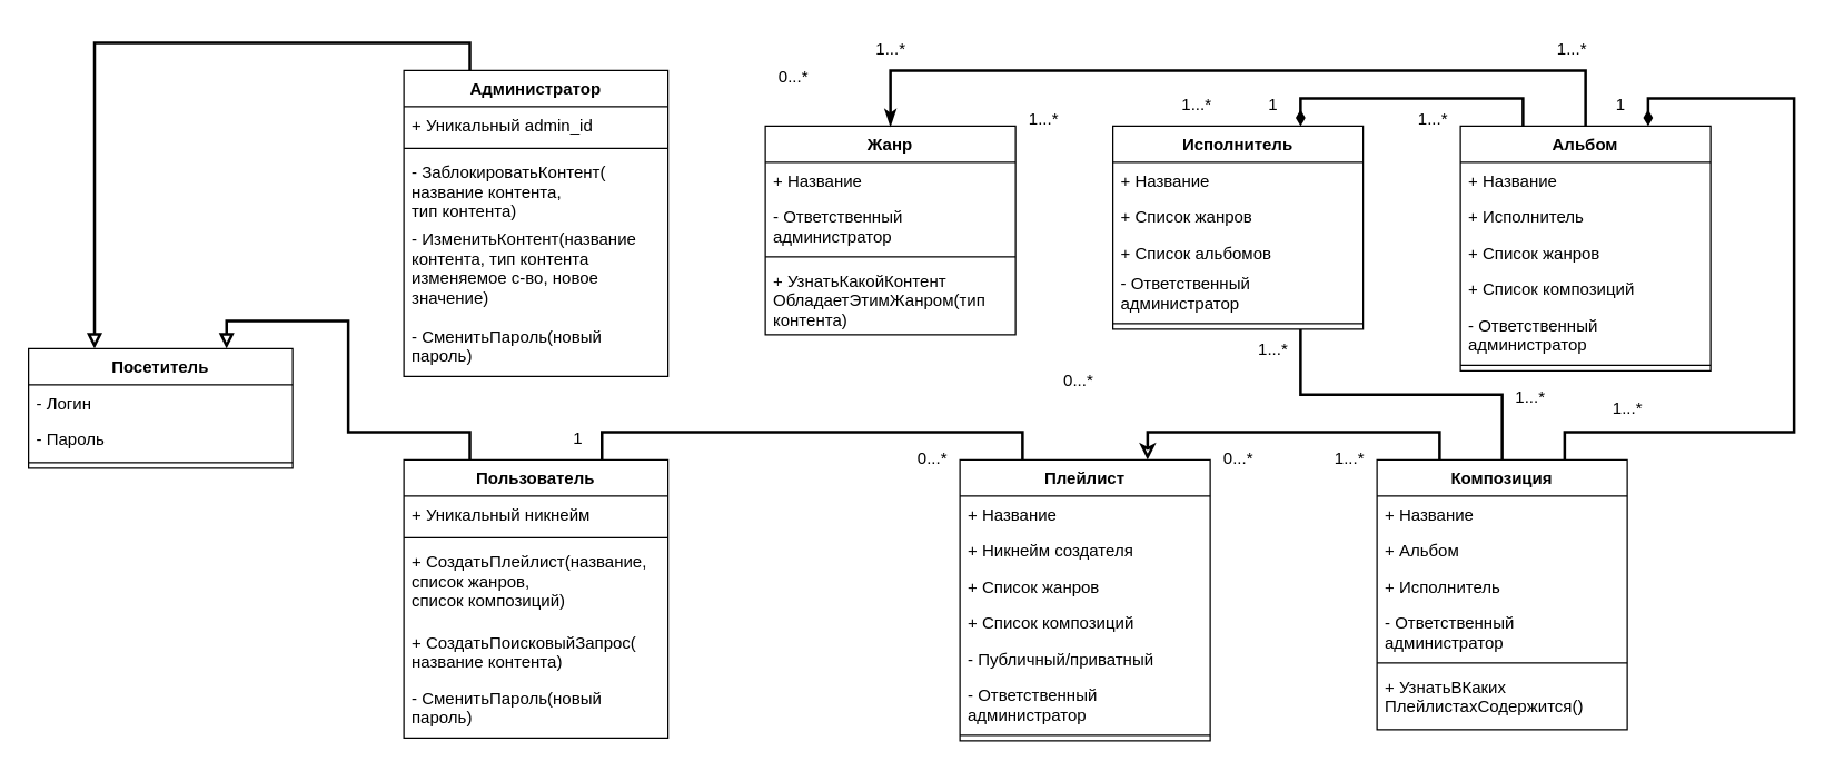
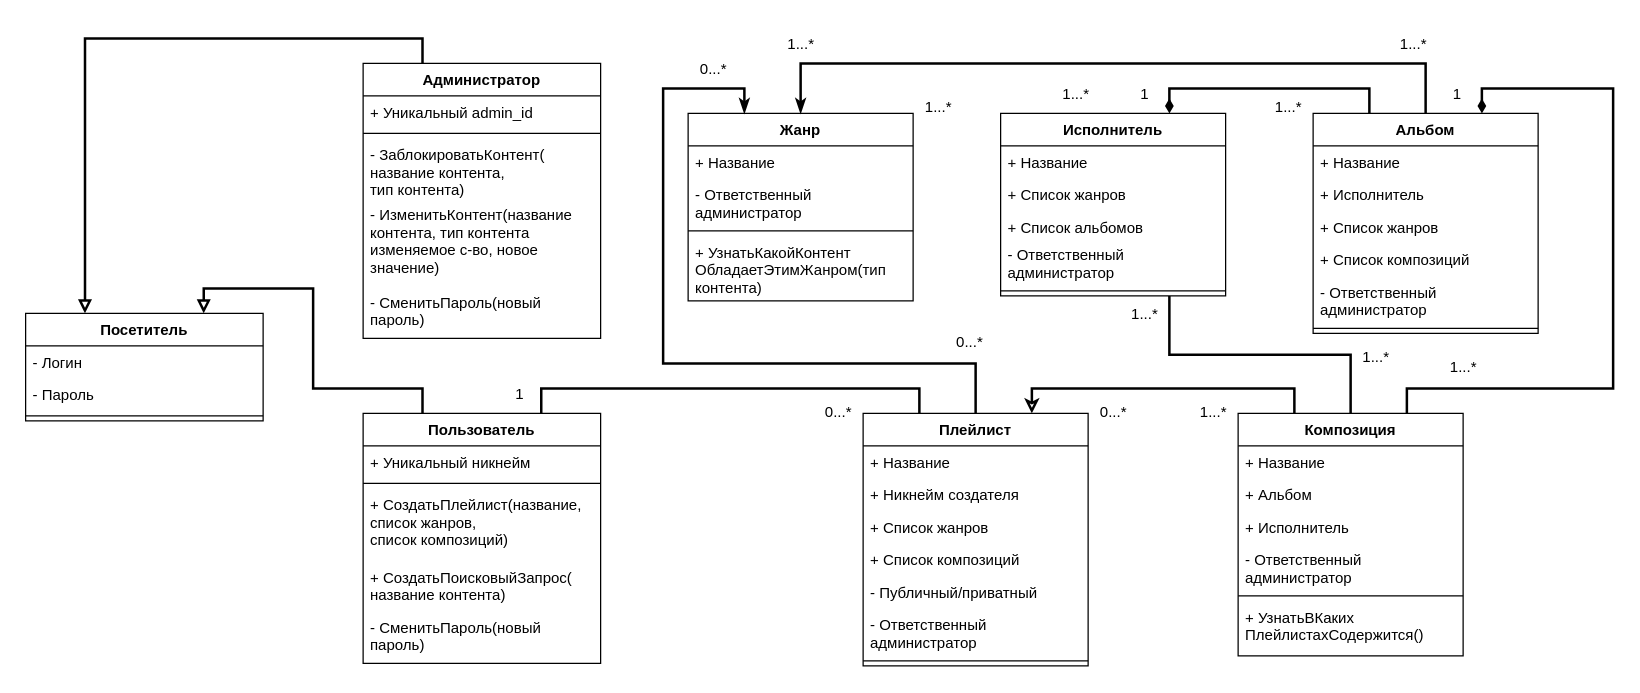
  <mxCell id="0" />
  <mxCell id="1" parent="0" />
  <mxCell id="2" style="edgeStyle=orthogonalEdgeStyle;rounded=0;html=1;exitX=0.75;exitY=0;exitDx=0;exitDy=0;entryX=0.25;entryY=0;entryDx=0;entryDy=0;strokeColor=default;strokeWidth=2;startArrow=none;startFill=0;endArrow=none;endFill=0;" edge="1" parent="1" source="4" target="48"><mxGeometry relative="1" as="geometry"><Array as="points"><mxPoint x="432" y="310" /><mxPoint x="735" y="310" /></Array></mxGeometry></mxCell>
  <mxCell id="3" style="edgeStyle=orthogonalEdgeStyle;rounded=0;html=1;exitX=0.25;exitY=0;exitDx=0;exitDy=0;strokeColor=default;strokeWidth=2;startArrow=none;startFill=0;endArrow=block;endFill=0;entryX=0.75;entryY=0;entryDx=0;entryDy=0;" edge="1" parent="1" source="4" target="56"><mxGeometry relative="1" as="geometry"><mxPoint x="250" y="270" as="targetPoint" /><Array as="points"><mxPoint x="337" y="310" /><mxPoint x="250" y="310" /><mxPoint x="250" y="230" /><mxPoint x="162" y="230" /></Array></mxGeometry></mxCell>
  <mxCell id="4" value="Пользователь" style="swimlane;fontStyle=1;align=center;verticalAlign=top;childLayout=stackLayout;horizontal=1;startSize=26;horizontalStack=0;resizeParent=1;resizeParentMax=0;resizeLast=0;collapsible=1;marginBottom=0;" parent="1" vertex="1"><mxGeometry x="290" y="330" width="190" height="200" as="geometry" /></mxCell>
  <mxCell id="5" value="+ Уникальный никнейм" style="text;strokeColor=none;fillColor=none;align=left;verticalAlign=top;spacingLeft=4;spacingRight=4;overflow=hidden;rotatable=0;points=[[0,0.5],[1,0.5]];portConstraint=eastwest;" parent="4" vertex="1"><mxGeometry y="26" width="190" height="26" as="geometry" /></mxCell>
  <mxCell id="6" value="" style="line;strokeWidth=1;fillColor=none;align=left;verticalAlign=middle;spacingTop=-1;spacingLeft=3;spacingRight=3;rotatable=0;labelPosition=right;points=[];portConstraint=eastwest;strokeColor=inherit;" parent="4" vertex="1"><mxGeometry y="52" width="190" height="8" as="geometry" /></mxCell>
  <mxCell id="7" value="+ СоздатьПлейлист(название, &#10;список жанров, &#10;список композиций)" style="text;strokeColor=none;fillColor=none;align=left;verticalAlign=top;spacingLeft=4;spacingRight=4;overflow=hidden;rotatable=0;points=[[0,0.5],[1,0.5]];portConstraint=eastwest;" parent="4" vertex="1"><mxGeometry y="60" width="190" height="58" as="geometry" /></mxCell>
  <mxCell id="8" value="+ СоздатьПоисковыйЗапрос(&#10;название контента)" style="text;strokeColor=none;fillColor=none;align=left;verticalAlign=top;spacingLeft=4;spacingRight=4;overflow=hidden;rotatable=0;points=[[0,0.5],[1,0.5]];portConstraint=eastwest;" parent="4" vertex="1"><mxGeometry y="118" width="190" height="40" as="geometry" /></mxCell>
  <mxCell id="9" value="- СменитьПароль(новый &#10;пароль)" style="text;strokeColor=none;fillColor=none;align=left;verticalAlign=top;spacingLeft=4;spacingRight=4;overflow=hidden;rotatable=0;points=[[0,0.5],[1,0.5]];portConstraint=eastwest;" parent="4" vertex="1"><mxGeometry y="158" width="190" height="42" as="geometry" /></mxCell>
  <mxCell id="10" style="edgeStyle=orthogonalEdgeStyle;rounded=0;html=1;exitX=0.25;exitY=0;exitDx=0;exitDy=0;entryX=0.25;entryY=0;entryDx=0;entryDy=0;strokeColor=default;strokeWidth=2;startArrow=none;startFill=0;endArrow=block;endFill=0;" edge="1" parent="1" source="11" target="56"><mxGeometry relative="1" as="geometry"><Array as="points"><mxPoint x="338" y="30" /><mxPoint x="68" y="30" /></Array></mxGeometry></mxCell>
  <mxCell id="11" value="Администратор" style="swimlane;fontStyle=1;align=center;verticalAlign=top;childLayout=stackLayout;horizontal=1;startSize=26;horizontalStack=0;resizeParent=1;resizeParentMax=0;resizeLast=0;collapsible=1;marginBottom=0;" parent="1" vertex="1"><mxGeometry x="290" y="50" width="190" height="220" as="geometry" /></mxCell>
  <mxCell id="12" value="+ Уникальный admin_id" style="text;strokeColor=none;fillColor=none;align=left;verticalAlign=top;spacingLeft=4;spacingRight=4;overflow=hidden;rotatable=0;points=[[0,0.5],[1,0.5]];portConstraint=eastwest;" parent="11" vertex="1"><mxGeometry y="26" width="190" height="26" as="geometry" /></mxCell>
  <mxCell id="13" value="" style="line;strokeWidth=1;fillColor=none;align=left;verticalAlign=middle;spacingTop=-1;spacingLeft=3;spacingRight=3;rotatable=0;labelPosition=right;points=[];portConstraint=eastwest;strokeColor=inherit;" parent="11" vertex="1"><mxGeometry y="52" width="190" height="8" as="geometry" /></mxCell>
  <mxCell id="14" value="- ЗаблокироватьКонтент(&#10;название контента, &#10;тип контента)" style="text;strokeColor=none;fillColor=none;align=left;verticalAlign=top;spacingLeft=4;spacingRight=4;overflow=hidden;rotatable=0;points=[[0,0.5],[1,0.5]];portConstraint=eastwest;" parent="11" vertex="1"><mxGeometry y="60" width="190" height="48" as="geometry" /></mxCell>
  <mxCell id="15" value="- ИзменитьКонтент(название &#10;контента, тип контента&#10;изменяемое с-во, новое &#10;значение)" style="text;strokeColor=none;fillColor=none;align=left;verticalAlign=top;spacingLeft=4;spacingRight=4;overflow=hidden;rotatable=0;points=[[0,0.5],[1,0.5]];portConstraint=eastwest;" parent="11" vertex="1"><mxGeometry y="108" width="190" height="70" as="geometry" /></mxCell>
  <mxCell id="16" value="- СменитьПароль(новый &#10;пароль)" style="text;strokeColor=none;fillColor=none;align=left;verticalAlign=top;spacingLeft=4;spacingRight=4;overflow=hidden;rotatable=0;points=[[0,0.5],[1,0.5]];portConstraint=eastwest;" parent="11" vertex="1"><mxGeometry y="178" width="190" height="42" as="geometry" /></mxCell>
  <mxCell id="17" value="Жанр" style="swimlane;fontStyle=1;align=center;verticalAlign=top;childLayout=stackLayout;horizontal=1;startSize=26;horizontalStack=0;resizeParent=1;resizeParentMax=0;resizeLast=0;collapsible=1;marginBottom=0;" parent="1" vertex="1"><mxGeometry x="550" y="90" width="180" height="150" as="geometry" /></mxCell>
  <mxCell id="18" value="+ Название" style="text;strokeColor=none;fillColor=none;align=left;verticalAlign=top;spacingLeft=4;spacingRight=4;overflow=hidden;rotatable=0;points=[[0,0.5],[1,0.5]];portConstraint=eastwest;" parent="17" vertex="1"><mxGeometry y="26" width="180" height="26" as="geometry" /></mxCell>
  <mxCell id="19" value="- Ответственный &#10;администратор" style="text;strokeColor=none;fillColor=none;align=left;verticalAlign=top;spacingLeft=4;spacingRight=4;overflow=hidden;rotatable=0;points=[[0,0.5],[1,0.5]];portConstraint=eastwest;" parent="17" vertex="1"><mxGeometry y="52" width="180" height="38" as="geometry" /></mxCell>
  <mxCell id="20" value="" style="line;strokeWidth=1;fillColor=none;align=left;verticalAlign=middle;spacingTop=-1;spacingLeft=3;spacingRight=3;rotatable=0;labelPosition=right;points=[];portConstraint=eastwest;strokeColor=inherit;" parent="17" vertex="1"><mxGeometry y="90" width="180" height="8" as="geometry" /></mxCell>
  <mxCell id="21" value="+ УзнатьКакойКонтент&#10;ОбладаетЭтимЖанром(тип&#10;контента)" style="text;strokeColor=none;fillColor=none;align=left;verticalAlign=top;spacingLeft=4;spacingRight=4;overflow=hidden;rotatable=0;points=[[0,0.5],[1,0.5]];portConstraint=eastwest;" parent="17" vertex="1"><mxGeometry y="98" width="180" height="52" as="geometry" /></mxCell>
  <mxCell id="22" value="Исполнитель" style="swimlane;fontStyle=1;align=center;verticalAlign=top;childLayout=stackLayout;horizontal=1;startSize=26;horizontalStack=0;resizeParent=1;resizeParentMax=0;resizeLast=0;collapsible=1;marginBottom=0;" parent="1" vertex="1"><mxGeometry x="800" y="90" width="180" height="146" as="geometry" /></mxCell>
  <mxCell id="23" value="+ Название" style="text;strokeColor=none;fillColor=none;align=left;verticalAlign=top;spacingLeft=4;spacingRight=4;overflow=hidden;rotatable=0;points=[[0,0.5],[1,0.5]];portConstraint=eastwest;" parent="22" vertex="1"><mxGeometry y="26" width="180" height="26" as="geometry" /></mxCell>
  <mxCell id="24" value="+ Список жанров" style="text;strokeColor=none;fillColor=none;align=left;verticalAlign=top;spacingLeft=4;spacingRight=4;overflow=hidden;rotatable=0;points=[[0,0.5],[1,0.5]];portConstraint=eastwest;" parent="22" vertex="1"><mxGeometry y="52" width="180" height="26" as="geometry" /></mxCell>
  <mxCell id="25" value="+ Список альбомов" style="text;strokeColor=none;fillColor=none;align=left;verticalAlign=top;spacingLeft=4;spacingRight=4;overflow=hidden;rotatable=0;points=[[0,0.5],[1,0.5]];portConstraint=eastwest;" parent="22" vertex="1"><mxGeometry y="78" width="180" height="22" as="geometry" /></mxCell>
  <mxCell id="26" value="- Ответственный &#10;администратор" style="text;strokeColor=none;fillColor=none;align=left;verticalAlign=top;spacingLeft=4;spacingRight=4;overflow=hidden;rotatable=0;points=[[0,0.5],[1,0.5]];portConstraint=eastwest;" parent="22" vertex="1"><mxGeometry y="100" width="180" height="38" as="geometry" /></mxCell>
  <mxCell id="27" value="" style="line;strokeWidth=1;fillColor=none;align=left;verticalAlign=middle;spacingTop=-1;spacingLeft=3;spacingRight=3;rotatable=0;labelPosition=right;points=[];portConstraint=eastwest;strokeColor=inherit;" parent="22" vertex="1"><mxGeometry y="138" width="180" height="8" as="geometry" /></mxCell>
  <mxCell id="28" style="edgeStyle=orthogonalEdgeStyle;html=1;exitX=0.25;exitY=0;exitDx=0;exitDy=0;entryX=0.75;entryY=0;entryDx=0;entryDy=0;rounded=0;endArrow=diamondThin;endFill=1;strokeWidth=2;" parent="1" source="30" target="22" edge="1"><mxGeometry relative="1" as="geometry"><Array as="points"><mxPoint x="1095" y="70" /><mxPoint x="935" y="70" /></Array></mxGeometry></mxCell>
  <mxCell id="29" style="edgeStyle=orthogonalEdgeStyle;rounded=0;html=1;exitX=0.5;exitY=0;exitDx=0;exitDy=0;entryX=0.5;entryY=0;entryDx=0;entryDy=0;strokeColor=default;strokeWidth=2;endArrow=classicThin;endFill=1;startArrow=none;startFill=0;" edge="1" parent="1" source="30" target="17"><mxGeometry relative="1" as="geometry"><Array as="points"><mxPoint x="1140" y="50" /><mxPoint x="640" y="50" /></Array></mxGeometry></mxCell>
  <mxCell id="30" value="Альбом" style="swimlane;fontStyle=1;align=center;verticalAlign=top;childLayout=stackLayout;horizontal=1;startSize=26;horizontalStack=0;resizeParent=1;resizeParentMax=0;resizeLast=0;collapsible=1;marginBottom=0;" parent="1" vertex="1"><mxGeometry x="1050" y="90" width="180" height="176" as="geometry" /></mxCell>
  <mxCell id="31" value="+ Название" style="text;strokeColor=none;fillColor=none;align=left;verticalAlign=top;spacingLeft=4;spacingRight=4;overflow=hidden;rotatable=0;points=[[0,0.5],[1,0.5]];portConstraint=eastwest;" parent="30" vertex="1"><mxGeometry y="26" width="180" height="26" as="geometry" /></mxCell>
  <mxCell id="32" value="+ Исполнитель" style="text;strokeColor=none;fillColor=none;align=left;verticalAlign=top;spacingLeft=4;spacingRight=4;overflow=hidden;rotatable=0;points=[[0,0.5],[1,0.5]];portConstraint=eastwest;" parent="30" vertex="1"><mxGeometry y="52" width="180" height="26" as="geometry" /></mxCell>
  <mxCell id="33" value="+ Список жанров" style="text;strokeColor=none;fillColor=none;align=left;verticalAlign=top;spacingLeft=4;spacingRight=4;overflow=hidden;rotatable=0;points=[[0,0.5],[1,0.5]];portConstraint=eastwest;" parent="30" vertex="1"><mxGeometry y="78" width="180" height="26" as="geometry" /></mxCell>
  <mxCell id="34" value="+ Список композиций" style="text;strokeColor=none;fillColor=none;align=left;verticalAlign=top;spacingLeft=4;spacingRight=4;overflow=hidden;rotatable=0;points=[[0,0.5],[1,0.5]];portConstraint=eastwest;" parent="30" vertex="1"><mxGeometry y="104" width="180" height="26" as="geometry" /></mxCell>
  <mxCell id="35" value="- Ответственный &#10;администратор" style="text;strokeColor=none;fillColor=none;align=left;verticalAlign=top;spacingLeft=4;spacingRight=4;overflow=hidden;rotatable=0;points=[[0,0.5],[1,0.5]];portConstraint=eastwest;" parent="30" vertex="1"><mxGeometry y="130" width="180" height="38" as="geometry" /></mxCell>
  <mxCell id="36" value="" style="line;strokeWidth=1;fillColor=none;align=left;verticalAlign=middle;spacingTop=-1;spacingLeft=3;spacingRight=3;rotatable=0;labelPosition=right;points=[];portConstraint=eastwest;strokeColor=inherit;" parent="30" vertex="1"><mxGeometry y="168" width="180" height="8" as="geometry" /></mxCell>
  <mxCell id="37" style="edgeStyle=orthogonalEdgeStyle;rounded=0;html=1;exitX=0.75;exitY=0;exitDx=0;exitDy=0;entryX=0.75;entryY=0;entryDx=0;entryDy=0;strokeWidth=2;endArrow=diamondThin;endFill=1;" parent="1" source="40" target="30" edge="1"><mxGeometry relative="1" as="geometry"><Array as="points"><mxPoint x="1125" y="310" /><mxPoint x="1290" y="310" /><mxPoint x="1290" y="70" /><mxPoint x="1185" y="70" /></Array></mxGeometry></mxCell>
  <mxCell id="38" style="edgeStyle=orthogonalEdgeStyle;rounded=0;html=1;exitX=0.25;exitY=0;exitDx=0;exitDy=0;entryX=0.75;entryY=0;entryDx=0;entryDy=0;strokeWidth=2;endArrow=classic;endFill=0;" parent="1" source="40" target="48" edge="1"><mxGeometry relative="1" as="geometry"><Array as="points"><mxPoint x="1035" y="310" /><mxPoint x="825" y="310" /></Array></mxGeometry></mxCell>
  <mxCell id="39" style="edgeStyle=orthogonalEdgeStyle;rounded=0;html=1;exitX=0.5;exitY=0;exitDx=0;exitDy=0;entryX=0.75;entryY=1;entryDx=0;entryDy=0;strokeColor=default;strokeWidth=2;startArrow=none;startFill=0;endArrow=none;endFill=0;" edge="1" parent="1" source="40" target="22"><mxGeometry relative="1" as="geometry" /></mxCell>
  <mxCell id="40" value="Композиция" style="swimlane;fontStyle=1;align=center;verticalAlign=top;childLayout=stackLayout;horizontal=1;startSize=26;horizontalStack=0;resizeParent=1;resizeParentMax=0;resizeLast=0;collapsible=1;marginBottom=0;" parent="1" vertex="1"><mxGeometry x="990" y="330" width="180" height="194" as="geometry" /></mxCell>
  <mxCell id="41" value="+ Название" style="text;strokeColor=none;fillColor=none;align=left;verticalAlign=top;spacingLeft=4;spacingRight=4;overflow=hidden;rotatable=0;points=[[0,0.5],[1,0.5]];portConstraint=eastwest;" parent="40" vertex="1"><mxGeometry y="26" width="180" height="26" as="geometry" /></mxCell>
  <mxCell id="42" value="+ Альбом" style="text;strokeColor=none;fillColor=none;align=left;verticalAlign=top;spacingLeft=4;spacingRight=4;overflow=hidden;rotatable=0;points=[[0,0.5],[1,0.5]];portConstraint=eastwest;" parent="40" vertex="1"><mxGeometry y="52" width="180" height="26" as="geometry" /></mxCell>
  <mxCell id="43" value="+ Исполнитель" style="text;strokeColor=none;fillColor=none;align=left;verticalAlign=top;spacingLeft=4;spacingRight=4;overflow=hidden;rotatable=0;points=[[0,0.5],[1,0.5]];portConstraint=eastwest;" parent="40" vertex="1"><mxGeometry y="78" width="180" height="26" as="geometry" /></mxCell>
  <mxCell id="44" value="- Ответственный &#10;администратор" style="text;strokeColor=none;fillColor=none;align=left;verticalAlign=top;spacingLeft=4;spacingRight=4;overflow=hidden;rotatable=0;points=[[0,0.5],[1,0.5]];portConstraint=eastwest;" parent="40" vertex="1"><mxGeometry y="104" width="180" height="38" as="geometry" /></mxCell>
  <mxCell id="45" value="" style="line;strokeWidth=1;fillColor=none;align=left;verticalAlign=middle;spacingTop=-1;spacingLeft=3;spacingRight=3;rotatable=0;labelPosition=right;points=[];portConstraint=eastwest;strokeColor=inherit;" parent="40" vertex="1"><mxGeometry y="142" width="180" height="8" as="geometry" /></mxCell>
  <mxCell id="46" value="+ УзнатьВКаких&#10;ПлейлистахСодержится()" style="text;strokeColor=none;fillColor=none;align=left;verticalAlign=top;spacingLeft=4;spacingRight=4;overflow=hidden;rotatable=0;points=[[0,0.5],[1,0.5]];portConstraint=eastwest;" parent="40" vertex="1"><mxGeometry y="150" width="180" height="44" as="geometry" /></mxCell>
+ <mxCell id="47" style="edgeStyle=orthogonalEdgeStyle;rounded=0;html=1;exitX=0.5;exitY=0;exitDx=0;exitDy=0;entryX=0.25;entryY=0;entryDx=0;entryDy=0;strokeColor=default;strokeWidth=2;startArrow=none;startFill=0;endArrow=classicThin;endFill=1;" edge="1" parent="1" source="48" target="17"><mxGeometry relative="1" as="geometry"><Array as="points"><mxPoint x="780" y="290" /><mxPoint x="530" y="290" /><mxPoint x="530" y="70" /><mxPoint x="595" y="70" /></Array></mxGeometry></mxCell>
  <mxCell id="48" value="Плейлист" style="swimlane;fontStyle=1;align=center;verticalAlign=top;childLayout=stackLayout;horizontal=1;startSize=26;horizontalStack=0;resizeParent=1;resizeParentMax=0;resizeLast=0;collapsible=1;marginBottom=0;" parent="1" vertex="1"><mxGeometry x="690" y="330" width="180" height="202" as="geometry" /></mxCell>
  <mxCell id="49" value="+ Название" style="text;strokeColor=none;fillColor=none;align=left;verticalAlign=top;spacingLeft=4;spacingRight=4;overflow=hidden;rotatable=0;points=[[0,0.5],[1,0.5]];portConstraint=eastwest;" parent="48" vertex="1"><mxGeometry y="26" width="180" height="26" as="geometry" /></mxCell>
  <mxCell id="50" value="+ Никнейм создателя" style="text;strokeColor=none;fillColor=none;align=left;verticalAlign=top;spacingLeft=4;spacingRight=4;overflow=hidden;rotatable=0;points=[[0,0.5],[1,0.5]];portConstraint=eastwest;" parent="48" vertex="1"><mxGeometry y="52" width="180" height="26" as="geometry" /></mxCell>
  <mxCell id="51" value="+ Список жанров" style="text;strokeColor=none;fillColor=none;align=left;verticalAlign=top;spacingLeft=4;spacingRight=4;overflow=hidden;rotatable=0;points=[[0,0.5],[1,0.5]];portConstraint=eastwest;" parent="48" vertex="1"><mxGeometry y="78" width="180" height="26" as="geometry" /></mxCell>
  <mxCell id="52" value="+ Список композиций" style="text;strokeColor=none;fillColor=none;align=left;verticalAlign=top;spacingLeft=4;spacingRight=4;overflow=hidden;rotatable=0;points=[[0,0.5],[1,0.5]];portConstraint=eastwest;" parent="48" vertex="1"><mxGeometry y="104" width="180" height="26" as="geometry" /></mxCell>
  <mxCell id="53" value="- Публичный/приватный" style="text;strokeColor=none;fillColor=none;align=left;verticalAlign=top;spacingLeft=4;spacingRight=4;overflow=hidden;rotatable=0;points=[[0,0.5],[1,0.5]];portConstraint=eastwest;" parent="48" vertex="1"><mxGeometry y="130" width="180" height="26" as="geometry" /></mxCell>
  <mxCell id="54" value="- Ответственный &#10;администратор" style="text;strokeColor=none;fillColor=none;align=left;verticalAlign=top;spacingLeft=4;spacingRight=4;overflow=hidden;rotatable=0;points=[[0,0.5],[1,0.5]];portConstraint=eastwest;" parent="48" vertex="1"><mxGeometry y="156" width="180" height="38" as="geometry" /></mxCell>
  <mxCell id="55" value="" style="line;strokeWidth=1;fillColor=none;align=left;verticalAlign=middle;spacingTop=-1;spacingLeft=3;spacingRight=3;rotatable=0;labelPosition=right;points=[];portConstraint=eastwest;strokeColor=inherit;" parent="48" vertex="1"><mxGeometry y="194" width="180" height="8" as="geometry" /></mxCell>
  <mxCell id="56" value="Посетитель" style="swimlane;fontStyle=1;align=center;verticalAlign=top;childLayout=stackLayout;horizontal=1;startSize=26;horizontalStack=0;resizeParent=1;resizeParentMax=0;resizeLast=0;collapsible=1;marginBottom=0;" parent="1" vertex="1"><mxGeometry x="20" y="250" width="190" height="86" as="geometry" /></mxCell>
  <mxCell id="57" value="- Логин" style="text;strokeColor=none;fillColor=none;align=left;verticalAlign=top;spacingLeft=4;spacingRight=4;overflow=hidden;rotatable=0;points=[[0,0.5],[1,0.5]];portConstraint=eastwest;" parent="56" vertex="1"><mxGeometry y="26" width="190" height="26" as="geometry" /></mxCell>
  <mxCell id="58" value="- Пароль" style="text;strokeColor=none;fillColor=none;align=left;verticalAlign=top;spacingLeft=4;spacingRight=4;overflow=hidden;rotatable=0;points=[[0,0.5],[1,0.5]];portConstraint=eastwest;" parent="56" vertex="1"><mxGeometry y="52" width="190" height="26" as="geometry" /></mxCell>
  <mxCell id="59" value="" style="line;strokeWidth=1;fillColor=none;align=left;verticalAlign=middle;spacingTop=-1;spacingLeft=3;spacingRight=3;rotatable=0;labelPosition=right;points=[];portConstraint=eastwest;strokeColor=inherit;" parent="56" vertex="1"><mxGeometry y="78" width="190" height="8" as="geometry" /></mxCell>
  <mxCell id="60" value="1" style="text;html=1;align=center;verticalAlign=middle;resizable=0;points=[];autosize=1;strokeColor=none;fillColor=none;" vertex="1" parent="1"><mxGeometry x="400" y="300" width="30" height="30" as="geometry" /></mxCell>
  <mxCell id="61" value="0...*" style="text;html=1;align=center;verticalAlign=middle;resizable=0;points=[];autosize=1;strokeColor=none;fillColor=none;" vertex="1" parent="1"><mxGeometry x="650" y="314" width="40" height="30" as="geometry" /></mxCell>
  <mxCell id="62" value="0...*" style="text;html=1;align=center;verticalAlign=middle;resizable=0;points=[];autosize=1;strokeColor=none;fillColor=none;" vertex="1" parent="1"><mxGeometry x="755" y="258" width="40" height="30" as="geometry" /></mxCell>
  <mxCell id="63" value="0...*" style="text;html=1;align=center;verticalAlign=middle;resizable=0;points=[];autosize=1;strokeColor=none;fillColor=none;" vertex="1" parent="1"><mxGeometry x="870" y="314" width="40" height="30" as="geometry" /></mxCell>
  <mxCell id="64" value="1...*" style="text;html=1;align=center;verticalAlign=middle;resizable=0;points=[];autosize=1;strokeColor=none;fillColor=none;strokeWidth=1;" vertex="1" parent="1"><mxGeometry x="950" y="314" width="40" height="30" as="geometry" /></mxCell>
  <mxCell id="65" value="1...*" style="text;html=1;align=center;verticalAlign=middle;resizable=0;points=[];autosize=1;strokeColor=none;fillColor=none;" vertex="1" parent="1"><mxGeometry x="1150" y="278" width="40" height="30" as="geometry" /></mxCell>
  <mxCell id="66" value="1" style="text;html=1;align=center;verticalAlign=middle;resizable=0;points=[];autosize=1;strokeColor=none;fillColor=none;" vertex="1" parent="1"><mxGeometry x="1150" y="60" width="30" height="30" as="geometry" /></mxCell>
  <mxCell id="67" value="1" style="text;html=1;align=center;verticalAlign=middle;resizable=0;points=[];autosize=1;strokeColor=none;fillColor=none;" vertex="1" parent="1"><mxGeometry x="900" y="60" width="30" height="30" as="geometry" /></mxCell>
  <mxCell id="68" value="1...*" style="text;html=1;align=center;verticalAlign=middle;resizable=0;points=[];autosize=1;strokeColor=none;fillColor=none;" vertex="1" parent="1"><mxGeometry x="1080" y="270" width="40" height="30" as="geometry" /></mxCell>
  <mxCell id="69" value="1...*" style="text;html=1;align=center;verticalAlign=middle;resizable=0;points=[];autosize=1;strokeColor=none;fillColor=none;" vertex="1" parent="1"><mxGeometry x="895" y="236" width="40" height="30" as="geometry" /></mxCell>
  <mxCell id="70" value="1...*" style="text;html=1;align=center;verticalAlign=middle;resizable=0;points=[];autosize=1;strokeColor=none;fillColor=none;" vertex="1" parent="1"><mxGeometry x="1010" y="70" width="40" height="30" as="geometry" /></mxCell>
  <mxCell id="71" value="1...*" style="text;html=1;align=center;verticalAlign=middle;resizable=0;points=[];autosize=1;strokeColor=none;fillColor=none;" vertex="1" parent="1"><mxGeometry x="1110" y="20" width="40" height="30" as="geometry" /></mxCell>
  <mxCell id="72" value="1...*" style="text;html=1;align=center;verticalAlign=middle;resizable=0;points=[];autosize=1;strokeColor=none;fillColor=none;" vertex="1" parent="1"><mxGeometry x="620" y="20" width="40" height="30" as="geometry" /></mxCell>
  <mxCell id="73" value="1...*" style="text;html=1;align=center;verticalAlign=middle;resizable=0;points=[];autosize=1;strokeColor=none;fillColor=none;" vertex="1" parent="1"><mxGeometry x="840" y="60" width="40" height="30" as="geometry" /></mxCell>
  <mxCell id="74" value="1...*" style="text;html=1;align=center;verticalAlign=middle;resizable=0;points=[];autosize=1;strokeColor=none;fillColor=none;" vertex="1" parent="1"><mxGeometry x="730" y="70" width="40" height="30" as="geometry" /></mxCell>
  <mxCell id="75" value="0...*" style="text;html=1;align=center;verticalAlign=middle;resizable=0;points=[];autosize=1;strokeColor=none;fillColor=none;" vertex="1" parent="1"><mxGeometry x="550" y="40" width="40" height="30" as="geometry" /></mxCell>
